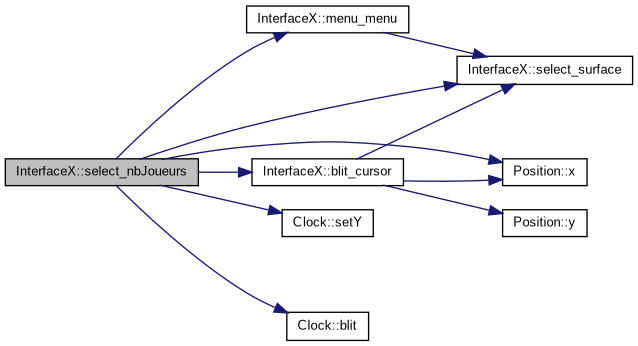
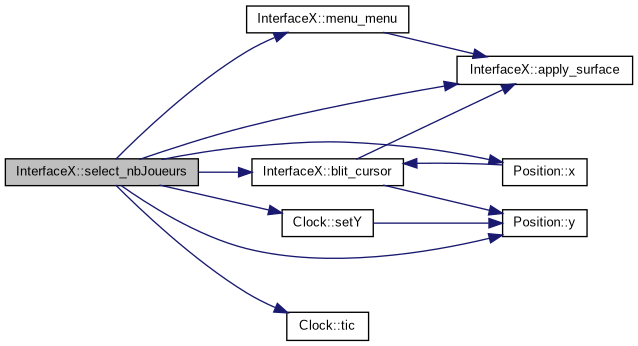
  digraph {
    fontname="Liberation Sans"
    rankdir=LR
    node [color=black fontname="Liberation Sans" fontsize=10 shape=record]
    edge [color=midnightblue fontname="Liberation Sans" fontsize=10 labelfontname=Helvetica labelfontsize=10 style=solid]
    n1 [fillcolor=grey75 fontcolor=black height=0.2 label="InterfaceX::select_nbJoueurs" style=filled width=0.4]
-   n2 [height=0.2 label="InterfaceX::select_surface" width=0.4]
+   n2 [height=0.2 label="InterfaceX::apply_surface" width=0.4]
    n3 [height=0.2 label="InterfaceX::blit_cursor" width=0.4]
    n4 [height=0.2 label="Position::x" width=0.4]
    n5 [height=0.2 label="Position::y" width=0.4]
    n6 [height=0.2 label="InterfaceX::menu_menu" width=0.4]
    n7 [height=0.2 label="Clock::setY" width=0.4]
-   n8 [height=0.2 label="Clock::blit" width=0.4]
+   n8 [height=0.2 label="Clock::tic" width=0.4]
    n1 -> n2
    n1 -> n3
    n1 -> n4
+   n1 -> n5
    n1 -> n6
    n1 -> n7
    n1 -> n8
    n3 -> n2
-   n3 -> n4
+   n4 -> n3
    n3 -> n5
    n6 -> n2
+   n7 -> n5
  }
